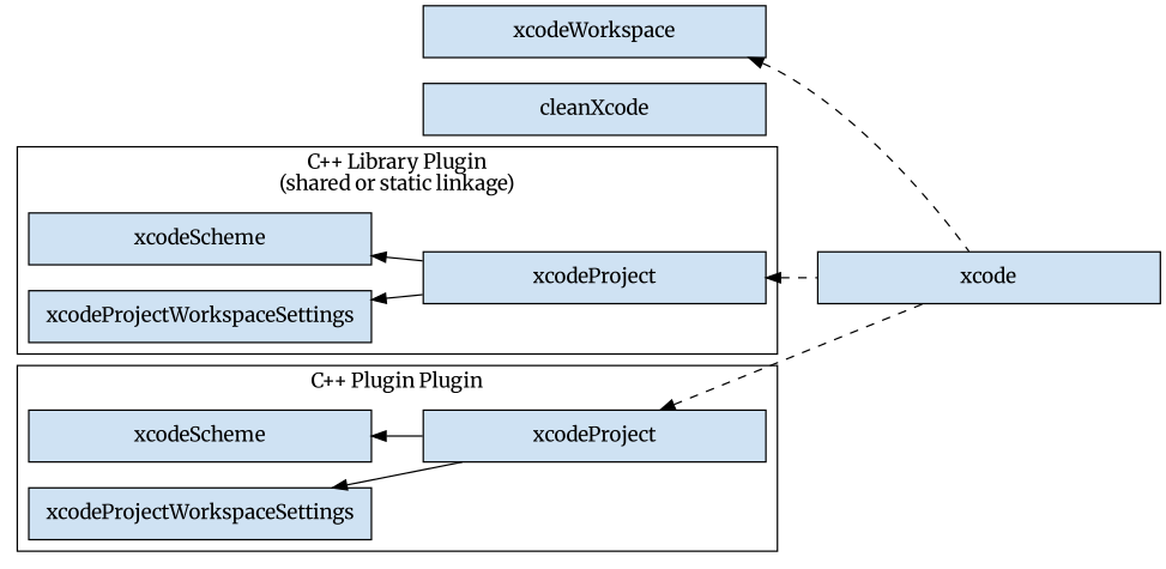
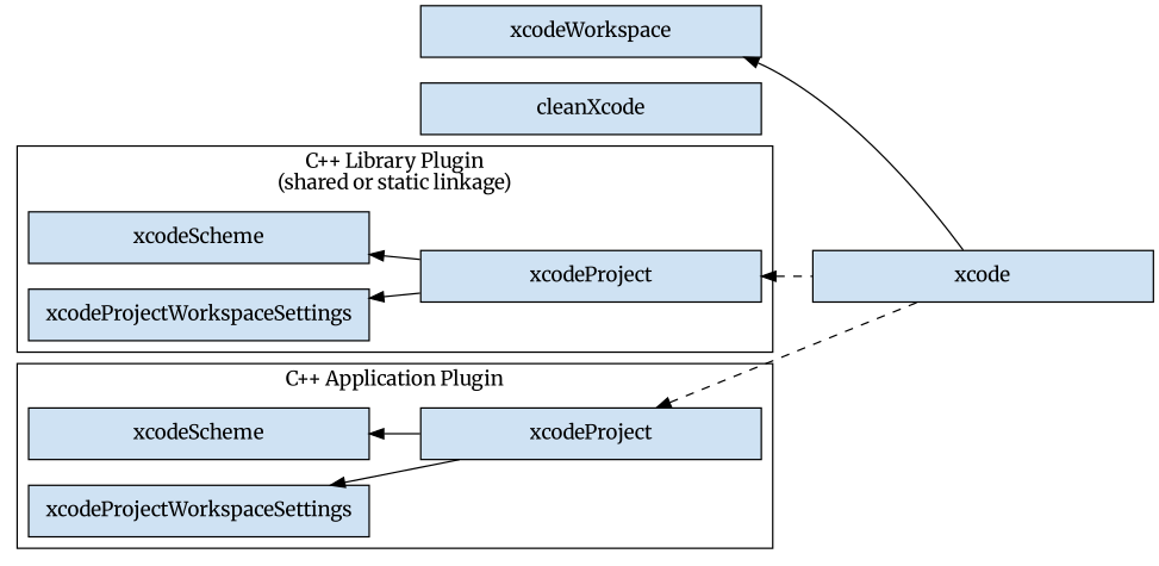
  digraph {
    fontname=Merriweather
    rankdir=LR
    node [fillcolor="#cfe2f3" fixedsize=true fontname=Merriweather shape=rectangle style=filled]
    edge [fontname=Merriweather dir=back]
    n1 [height=0.5 label=xcodeWorkspace width=3.3]
    cleanXcode [height=0.5 width=3.3]
    n3 [height=0.5 label=xcodeScheme width=3.3]
    n4 [height=0.5 label=xcodeProject width=3.3]
    n5 [height=0.5 label=xcodeProjectWorkspaceSettings width=3.3]
    n6 [height=0.5 label=xcodeScheme width=3.3]
    n7 [height=0.5 label=xcodeProject width=3.3]
    n8 [height=0.5 label=xcodeProjectWorkspaceSettings width=3.3]
    xcode [height=0.5 width=3.3]
    subgraph sub_1 {
      rank=same
      n1
      cleanXcode
    }
    subgraph cluster_2 {
      label="C++ Library Plugin\n(shared or static linkage)"
      n3
      n4
      n5
    }
    subgraph cluster_3 {
      color=black
-     label="C++ Plugin Plugin"
+     label="C++ Application Plugin"
      n6
      n7
      n8
    }
    n1 -> cleanXcode [style=invis dir=""]
-   n1 -> xcode [style=dashed]
+   n1 -> xcode
    n3 -> n4
    n4 -> xcode [style=dashed]
    n5 -> n4
    n6 -> n7
    n7 -> xcode [style=dashed]
    n8 -> n7
  }
